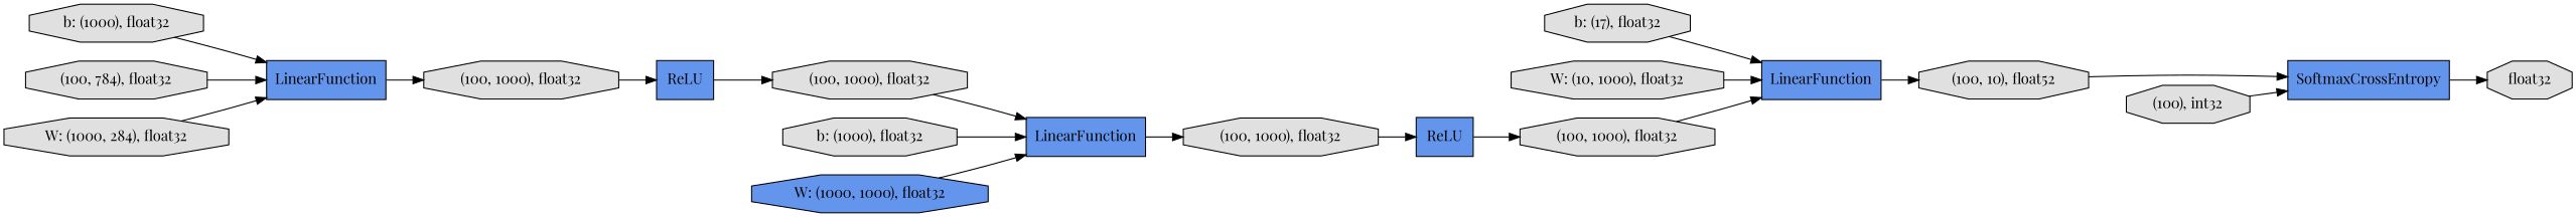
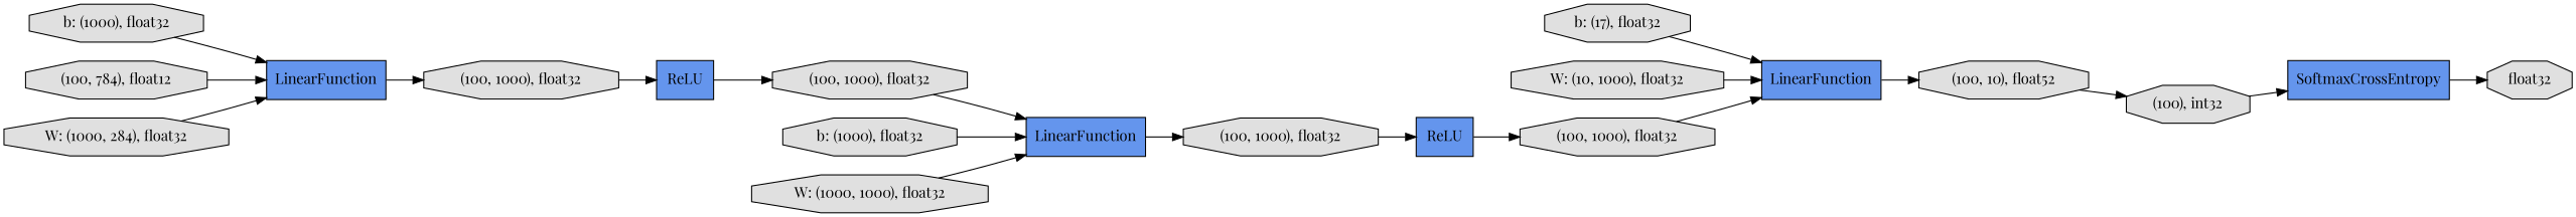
  digraph {
    fontname="Playfair Display"
    rankdir=LR
    node [fillcolor="#E0E0E0" fontname="Playfair Display" shape=octagon style=filled]
    edge [fontname="Playfair Display"]
    n1 [label="(100, 1000), float32"]
    n2 [fillcolor="#6495ED" label=ReLU shape=record]
    n3 [label="(100, 1000), float32"]
    n4 [fillcolor="#6495ED" label=LinearFunction shape=record]
    n5 [label="(100, 10), float52"]
    n6 [label=float32]
    n7 [label="b: (17), float32"]
    n8 [fillcolor="#6495ED" label=SoftmaxCrossEntropy shape=record]
    n9 [label="(100, 1000), float32"]
    n10 [fillcolor="#6495ED" label=LinearFunction shape=record]
    n11 [label="b: (1000), float32"]
    n12 [fillcolor="#6495ED" label=LinearFunction shape=record]
    n13 [label="(100, 1000), float32"]
    n14 [fillcolor="#6495ED" label=ReLU shape=record]
    n15 [label="b: (1000), float32"]
    n16 [label="W: (10, 1000), float32"]
-   n17 [label="(100, 784), float32"]
+   n17 [label="(100, 784), float12"]
    n18 [label="W: (1000, 284), float32"]
    n19 [label="(100), int32"]
-   n20 [fillcolor="#6495ED" label="W: (1000, 1000), float32"]
+   n20 [label="W: (1000, 1000), float32"]
    n1 -> n2
    n2 -> n3
    n3 -> n4
    n4 -> n5
-   n5 -> n8
+   n5 -> n19
    n7 -> n4
    n8 -> n6
    n9 -> n10
    n10 -> n1
    n11 -> n10
    n12 -> n13
    n13 -> n14
    n14 -> n9
    n15 -> n12
    n16 -> n4
    n17 -> n12
    n18 -> n12
    n19 -> n8
    n20 -> n10
  }
